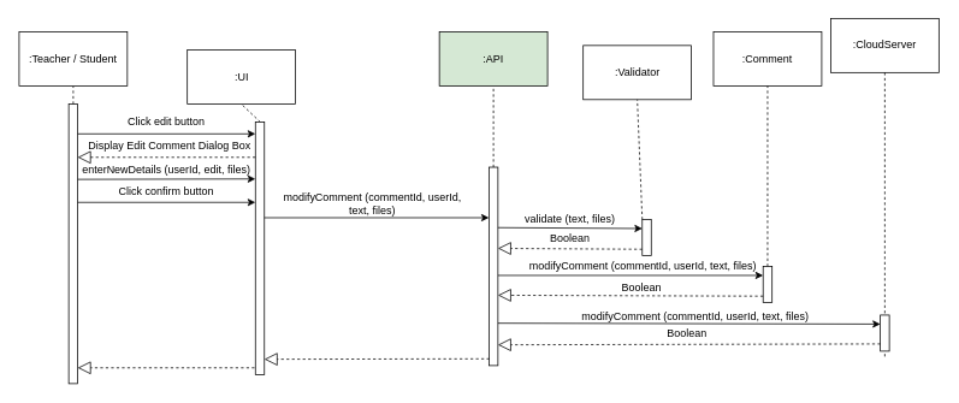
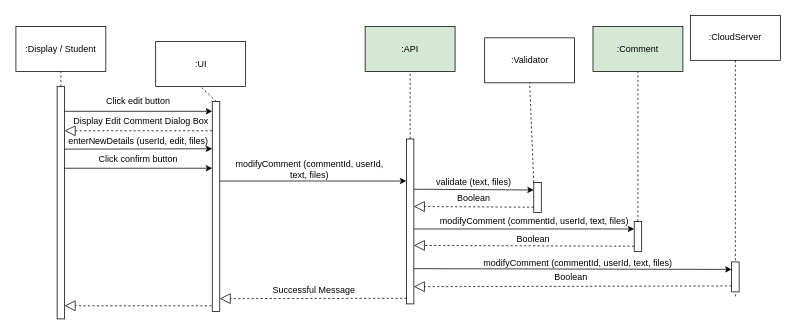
  <mxCell id="0" />
  <mxCell id="1" parent="0" />
  <mxCell id="2" value="" style="endArrow=none;dashed=1;html=1;entryX=0.5;entryY=1;entryDx=0;entryDy=0;" parent="1" target="3" edge="1"><mxGeometry width="50" height="50" relative="1" as="geometry"><mxPoint x="80" y="115" as="sourcePoint" /><mxPoint x="79.5" y="85" as="targetPoint" /></mxGeometry></mxCell>
- <mxCell id="3" value=":Teacher / Student" style="rounded=0;whiteSpace=wrap;html=1;" parent="1" vertex="1"><mxGeometry x="20" y="35" width="120" height="60" as="geometry" /></mxCell>
+ <mxCell id="3" value=":Display / Student" style="rounded=0;whiteSpace=wrap;html=1;" parent="1" vertex="1"><mxGeometry x="20" y="35" width="120" height="60" as="geometry" /></mxCell>
  <mxCell id="4" value="" style="html=1;points=[];perimeter=orthogonalPerimeter;" parent="1" vertex="1"><mxGeometry x="75" y="115" width="10" height="310" as="geometry" /></mxCell>
  <mxCell id="5" value=":UI&lt;br&gt;" style="rounded=0;whiteSpace=wrap;html=1;" parent="1" vertex="1"><mxGeometry x="206.5" y="55" width="120" height="60" as="geometry" /></mxCell>
  <mxCell id="6" value="" style="endArrow=none;dashed=1;html=1;entryX=0.5;entryY=1;entryDx=0;entryDy=0;" parent="1" target="5" edge="1"><mxGeometry width="50" height="50" relative="1" as="geometry"><mxPoint x="287.5" y="135" as="sourcePoint" /><mxPoint x="286.5" y="125" as="targetPoint" /></mxGeometry></mxCell>
  <mxCell id="7" value="" style="html=1;points=[];perimeter=orthogonalPerimeter;" parent="1" vertex="1"><mxGeometry x="282" y="135" width="10" height="280" as="geometry" /></mxCell>
  <mxCell id="8" value=":API&lt;br&gt;" style="rounded=0;whiteSpace=wrap;html=1;fillColor=#d5e8d4;" parent="1" vertex="1"><mxGeometry x="486" y="35" width="120" height="60" as="geometry" /></mxCell>
  <mxCell id="9" value="" style="endArrow=none;dashed=1;html=1;entryX=0.5;entryY=1;entryDx=0;entryDy=0;" parent="1" edge="1"><mxGeometry width="50" height="50" relative="1" as="geometry"><mxPoint x="546" y="185" as="sourcePoint" /><mxPoint x="546" y="95" as="targetPoint" /></mxGeometry></mxCell>
  <mxCell id="10" value="" style="html=1;points=[];perimeter=orthogonalPerimeter;" parent="1" vertex="1"><mxGeometry x="541" y="185" width="10" height="220" as="geometry" /></mxCell>
  <mxCell id="11" value="" style="endArrow=classic;html=1;fontSize=12;" parent="1" edge="1"><mxGeometry width="50" height="50" relative="1" as="geometry"><mxPoint x="292" y="241" as="sourcePoint" /><mxPoint x="541" y="241" as="targetPoint" /></mxGeometry></mxCell>
  <mxCell id="12" value="modifyComment (commentId, userId,&#10;text, files)" style="text;align=center;fontStyle=0;verticalAlign=middle;spacingLeft=3;spacingRight=3;strokeColor=none;rotatable=0;points=[[0,0.5],[1,0.5]];portConstraint=eastwest;fontSize=12;" parent="1" vertex="1"><mxGeometry x="372" y="225" width="80" as="geometry" /></mxCell>
  <mxCell id="13" value="" style="endArrow=classic;html=1;fontSize=12;" parent="1" edge="1"><mxGeometry width="50" height="50" relative="1" as="geometry"><mxPoint x="85" y="198.5" as="sourcePoint" /><mxPoint x="282" y="198" as="targetPoint" /></mxGeometry></mxCell>
  <mxCell id="14" value="enterNewDetails (userId, edit, files)" style="text;align=center;fontStyle=0;verticalAlign=middle;spacingLeft=3;spacingRight=3;strokeColor=none;rotatable=0;points=[[0,0.5],[1,0.5]];portConstraint=eastwest;fontSize=12;" parent="1" vertex="1"><mxGeometry x="143.5" y="187" width="80" as="geometry" /></mxCell>
  <mxCell id="15" value="" style="endArrow=classic;html=1;fontSize=12;" parent="1" edge="1"><mxGeometry width="50" height="50" relative="1" as="geometry"><mxPoint x="85" y="224" as="sourcePoint" /><mxPoint x="282" y="224" as="targetPoint" /></mxGeometry></mxCell>
  <mxCell id="16" value="Click confirm button" style="text;align=center;fontStyle=0;verticalAlign=middle;spacingLeft=3;spacingRight=3;strokeColor=none;rotatable=0;points=[[0,0.5],[1,0.5]];portConstraint=eastwest;fontSize=12;" parent="1" vertex="1"><mxGeometry x="143.5" y="211" width="80" as="geometry" /></mxCell>
  <mxCell id="17" value=":CloudServer&lt;br&gt;" style="rounded=0;whiteSpace=wrap;html=1;" parent="1" vertex="1"><mxGeometry x="920" y="20" width="120" height="60" as="geometry" /></mxCell>
  <mxCell id="18" value="" style="endArrow=none;dashed=1;html=1;entryX=0.5;entryY=1;entryDx=0;entryDy=0;" parent="1" target="17" edge="1"><mxGeometry width="50" height="50" relative="1" as="geometry"><mxPoint x="980" y="395" as="sourcePoint" /><mxPoint x="1021" y="129.5" as="targetPoint" /></mxGeometry></mxCell>
+ <mxCell id="19" value="Successful Message" style="text;html=1;strokeColor=none;fillColor=none;align=center;verticalAlign=middle;whiteSpace=wrap;rounded=0;" parent="1" vertex="1"><mxGeometry x="358.5" y="377" width="118" height="20" as="geometry" /></mxCell>
  <mxCell id="20" value="" style="endArrow=block;dashed=1;endFill=0;endSize=12;html=1;" parent="1" edge="1"><mxGeometry width="160" relative="1" as="geometry"><mxPoint x="541.5" y="397.5" as="sourcePoint" /><mxPoint x="292" y="398" as="targetPoint" /></mxGeometry></mxCell>
  <mxCell id="21" value="" style="endArrow=block;dashed=1;endFill=0;endSize=12;html=1;" parent="1" edge="1"><mxGeometry width="160" relative="1" as="geometry"><mxPoint x="281" y="407.5" as="sourcePoint" /><mxPoint x="85" y="407.5" as="targetPoint" /></mxGeometry></mxCell>
  <mxCell id="22" value=":Validator&lt;br&gt;" style="rounded=0;whiteSpace=wrap;html=1;" parent="1" vertex="1"><mxGeometry x="645.5" y="50" width="120" height="60" as="geometry" /></mxCell>
  <mxCell id="23" value="" style="endArrow=none;dashed=1;html=1;entryX=0.5;entryY=1;entryDx=0;entryDy=0;" parent="1" source="24" target="22" edge="1"><mxGeometry width="50" height="50" relative="1" as="geometry"><mxPoint x="1005.5" y="584.5" as="sourcePoint" /><mxPoint x="1045.5" y="127" as="targetPoint" /></mxGeometry></mxCell>
  <mxCell id="24" value="" style="html=1;points=[];perimeter=orthogonalPerimeter;" parent="1" vertex="1"><mxGeometry x="711" y="243" width="10" height="40" as="geometry" /></mxCell>
  <mxCell id="25" value="" style="endArrow=classic;html=1;fontSize=12;" parent="1" edge="1"><mxGeometry width="50" height="50" relative="1" as="geometry"><mxPoint x="551" y="252" as="sourcePoint" /><mxPoint x="711" y="253" as="targetPoint" /></mxGeometry></mxCell>
  <mxCell id="26" value="validate (text, files)" style="text;align=center;fontStyle=0;verticalAlign=middle;spacingLeft=3;spacingRight=3;strokeColor=none;rotatable=0;points=[[0,0.5],[1,0.5]];portConstraint=eastwest;fontSize=12;" parent="1" vertex="1"><mxGeometry x="591" y="242" width="80" as="geometry" /></mxCell>
  <mxCell id="27" value="Boolean" style="text;html=1;strokeColor=none;fillColor=none;align=center;verticalAlign=middle;whiteSpace=wrap;rounded=0;" parent="1" vertex="1"><mxGeometry x="563" y="255" width="136" height="17" as="geometry" /></mxCell>
  <mxCell id="28" value="" style="endArrow=block;dashed=1;endFill=0;endSize=12;html=1;" parent="1" edge="1"><mxGeometry width="160" relative="1" as="geometry"><mxPoint x="711" y="276" as="sourcePoint" /><mxPoint x="551" y="275" as="targetPoint" /></mxGeometry></mxCell>
  <mxCell id="29" value="" style="html=1;points=[];perimeter=orthogonalPerimeter;" parent="1" vertex="1"><mxGeometry x="975" y="349" width="10" height="40" as="geometry" /></mxCell>
  <mxCell id="30" value="" style="endArrow=classic;html=1;fontSize=12;" parent="1" edge="1"><mxGeometry width="50" height="50" relative="1" as="geometry"><mxPoint x="551" y="358" as="sourcePoint" /><mxPoint x="975" y="359" as="targetPoint" /></mxGeometry></mxCell>
  <mxCell id="31" value="modifyComment (commentId, userId, text, files)" style="text;align=center;fontStyle=0;verticalAlign=middle;spacingLeft=3;spacingRight=3;strokeColor=none;rotatable=0;points=[[0,0.5],[1,0.5]];portConstraint=eastwest;fontSize=12;" parent="1" vertex="1"><mxGeometry x="730" y="349" width="80" as="geometry" /></mxCell>
  <mxCell id="32" value="Boolean" style="text;html=1;strokeColor=none;fillColor=none;align=center;verticalAlign=middle;whiteSpace=wrap;rounded=0;" parent="1" vertex="1"><mxGeometry x="693" y="361.5" width="136" height="16" as="geometry" /></mxCell>
  <mxCell id="33" value="" style="endArrow=block;dashed=1;endFill=0;endSize=12;html=1;" parent="1" edge="1"><mxGeometry width="160" relative="1" as="geometry"><mxPoint x="975" y="381" as="sourcePoint" /><mxPoint x="551" y="382" as="targetPoint" /></mxGeometry></mxCell>
  <mxCell id="34" value="" style="endArrow=classic;html=1;fontSize=12;" parent="1" edge="1"><mxGeometry width="50" height="50" relative="1" as="geometry"><mxPoint x="85" y="148" as="sourcePoint" /><mxPoint x="282" y="148" as="targetPoint" /></mxGeometry></mxCell>
  <mxCell id="35" value="Click edit button" style="text;align=center;fontStyle=0;verticalAlign=middle;spacingLeft=3;spacingRight=3;strokeColor=none;rotatable=0;points=[[0,0.5],[1,0.5]];portConstraint=eastwest;fontSize=12;" parent="1" vertex="1"><mxGeometry x="143.5" y="133" width="80" as="geometry" /></mxCell>
  <mxCell id="36" value="Display Edit Comment Dialog Box" style="text;html=1;" parent="1" vertex="1"><mxGeometry x="94.5" y="147" width="180" height="30" as="geometry" /></mxCell>
  <mxCell id="37" value="" style="endArrow=block;dashed=1;endFill=0;endSize=12;html=1;" parent="1" edge="1"><mxGeometry width="160" relative="1" as="geometry"><mxPoint x="282" y="174" as="sourcePoint" /><mxPoint x="85" y="174" as="targetPoint" /></mxGeometry></mxCell>
- <mxCell id="38" value=":Comment&lt;br&gt;" style="rounded=0;whiteSpace=wrap;html=1;" parent="1" vertex="1"><mxGeometry x="790" y="35" width="120" height="60" as="geometry" /></mxCell>
+ <mxCell id="38" value=":Comment&lt;br&gt;" style="rounded=0;whiteSpace=wrap;html=1;fillColor=#d5e8d4;" parent="1" vertex="1"><mxGeometry x="790" y="35" width="120" height="60" as="geometry" /></mxCell>
  <mxCell id="39" value="" style="endArrow=none;dashed=1;html=1;entryX=0.5;entryY=1;entryDx=0;entryDy=0;" parent="1" source="40" target="38" edge="1"><mxGeometry width="50" height="50" relative="1" as="geometry"><mxPoint x="1140" y="584.5" as="sourcePoint" /><mxPoint x="1180" y="127" as="targetPoint" /></mxGeometry></mxCell>
  <mxCell id="40" value="" style="html=1;points=[];perimeter=orthogonalPerimeter;" parent="1" vertex="1"><mxGeometry x="845" y="295" width="10" height="40" as="geometry" /></mxCell>
  <mxCell id="41" value="" style="endArrow=classic;html=1;fontSize=12;exitX=1.2;exitY=0.41;exitDx=0;exitDy=0;exitPerimeter=0;" parent="1" edge="1"><mxGeometry width="50" height="50" relative="1" as="geometry"><mxPoint x="551" y="305" as="sourcePoint" /><mxPoint x="845" y="305" as="targetPoint" /></mxGeometry></mxCell>
  <mxCell id="42" value="modifyComment (commentId, userId, text, files)" style="text;align=center;fontStyle=0;verticalAlign=middle;spacingLeft=3;spacingRight=3;strokeColor=none;rotatable=0;points=[[0,0.5],[1,0.5]];portConstraint=eastwest;fontSize=12;" parent="1" vertex="1"><mxGeometry x="672" y="294" width="80" as="geometry" /></mxCell>
  <mxCell id="43" value="Boolean" style="text;html=1;strokeColor=none;fillColor=none;align=center;verticalAlign=middle;whiteSpace=wrap;rounded=0;" parent="1" vertex="1"><mxGeometry x="674.5" y="310.5" width="71" height="17" as="geometry" /></mxCell>
  <mxCell id="44" value="" style="endArrow=block;dashed=1;endFill=0;endSize=12;html=1;" parent="1" edge="1"><mxGeometry width="160" relative="1" as="geometry"><mxPoint x="845" y="328" as="sourcePoint" /><mxPoint x="551" y="327" as="targetPoint" /></mxGeometry></mxCell>
